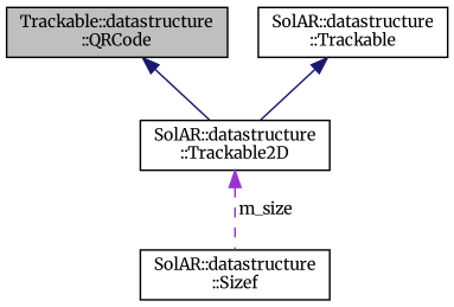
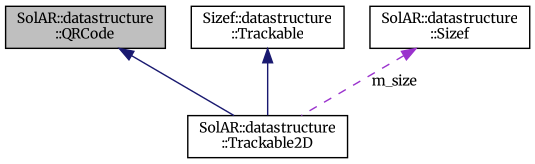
  digraph {
    fontname=Merriweather
    node [color=black fillcolor=white fontname=Merriweather fontsize=10 shape=record style=filled]
    edge [color=midnightblue dir=back fontname=Merriweather fontsize=10 labelfontname=Helvetica labelfontsize=10 style=solid]
-   n1 [fillcolor=grey75 fontcolor=black height=0.2 label="Trackable::datastructure\l::QRCode" width=0.4]
+   n1 [fillcolor=grey75 fontcolor=black height=0.2 label="SolAR::datastructure\l::QRCode" width=0.4]
    n2 [height=0.2 label="SolAR::datastructure\l::Trackable2D" width=0.4]
-   n3 [height=0.2 label="SolAR::datastructure\l::Trackable" width=0.4]
+   n3 [height=0.2 label="Sizef::datastructure\l::Trackable" width=0.4]
    n4 [height=0.2 label="SolAR::datastructure\l::Sizef" width=0.4]
    n1 -> n2
    n3 -> n2
-   n2 -> n4 [color=darkorchid3 label=" m_size" style=dashed]
+   n4 -> n2 [color=darkorchid3 label=" m_size" style=dashed]
  }
